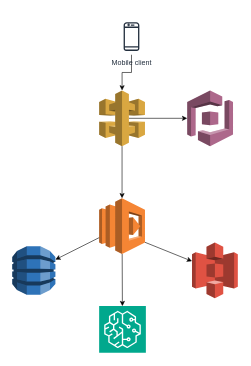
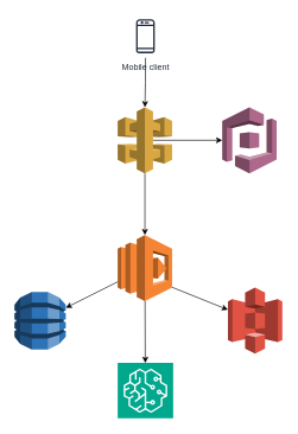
  <mxCell id="0" />
  <mxCell id="1" parent="0" />
  <mxCell id="2" value="" style="outlineConnect=0;dashed=0;verticalLabelPosition=bottom;verticalAlign=top;align=center;html=1;shape=mxgraph.aws3.dynamo_db;fillColor=#2E73B8;gradientColor=none;" vertex="1" parent="1"><mxGeometry x="20" y="410" width="72" height="81" as="geometry" /></mxCell>
  <mxCell id="3" value="" style="outlineConnect=0;dashed=0;verticalLabelPosition=bottom;verticalAlign=top;align=center;html=1;shape=mxgraph.aws3.cognito;fillColor=#AD688B;gradientColor=none;" vertex="1" parent="1"><mxGeometry x="312" y="150" width="76.5" height="93" as="geometry" /></mxCell>
  <mxCell id="4" value="" style="outlineConnect=0;dashed=0;verticalLabelPosition=bottom;verticalAlign=top;align=center;html=1;shape=mxgraph.aws3.s3;fillColor=#E05243;gradientColor=none;" vertex="1" parent="1"><mxGeometry x="320" y="404" width="76.5" height="93" as="geometry" /></mxCell>
  <mxCell id="5" value="" style="edgeStyle=orthogonalEdgeStyle;rounded=0;orthogonalLoop=1;jettySize=auto;html=1;" edge="1" parent="1" source="6" target="8"><mxGeometry relative="1" as="geometry" /></mxCell>
- <mxCell id="6" value="Mobile client" style="sketch=0;outlineConnect=0;fontColor=#232F3E;gradientColor=none;strokeColor=#232F3E;fillColor=#ffffff;dashed=0;verticalLabelPosition=bottom;verticalAlign=top;align=center;html=1;fontSize=12;fontStyle=0;aspect=fixed;shape=mxgraph.aws4.resourceIcon;resIcon=mxgraph.aws4.mobile_client;" vertex="1" parent="1"><mxGeometry x="189" y="30" width="60" height="60" as="geometry" /></mxCell>
+ <mxCell id="6" value="Mobile client" style="sketch=0;outlineConnect=0;fontColor=#232F3E;gradientColor=none;strokeColor=#232F3E;fillColor=#ffffff;dashed=0;verticalLabelPosition=bottom;verticalAlign=top;align=center;html=1;fontSize=12;fontStyle=0;aspect=fixed;shape=mxgraph.aws4.resourceIcon;resIcon=mxgraph.aws4.mobile_client;" vertex="1" parent="1"><mxGeometry x="174" y="20" width="60" height="60" as="geometry" /></mxCell>
  <mxCell id="7" style="edgeStyle=orthogonalEdgeStyle;rounded=0;orthogonalLoop=1;jettySize=auto;html=1;exitX=0.65;exitY=0.5;exitDx=0;exitDy=0;exitPerimeter=0;" edge="1" parent="1" source="8" target="3"><mxGeometry relative="1" as="geometry" /></mxCell>
  <mxCell id="8" value="" style="outlineConnect=0;dashed=0;verticalLabelPosition=bottom;verticalAlign=top;align=center;html=1;shape=mxgraph.aws3.api_gateway;fillColor=#D9A741;gradientColor=none;" vertex="1" parent="1"><mxGeometry x="165" y="150" width="76.5" height="93" as="geometry" /></mxCell>
  <mxCell id="9" value="" style="sketch=0;points=[[0,0,0],[0.25,0,0],[0.5,0,0],[0.75,0,0],[1,0,0],[0,1,0],[0.25,1,0],[0.5,1,0],[0.75,1,0],[1,1,0],[0,0.25,0],[0,0.5,0],[0,0.75,0],[1,0.25,0],[1,0.5,0],[1,0.75,0]];outlineConnect=0;fontColor=#232F3E;fillColor=#01A88D;strokeColor=#ffffff;dashed=0;verticalLabelPosition=bottom;verticalAlign=top;align=center;html=1;fontSize=12;fontStyle=0;aspect=fixed;shape=mxgraph.aws4.resourceIcon;resIcon=mxgraph.aws4.sagemaker;" vertex="1" parent="1"><mxGeometry x="165" y="510" width="78" height="78" as="geometry" /></mxCell>
  <mxCell id="10" value="" style="outlineConnect=0;dashed=0;verticalLabelPosition=bottom;verticalAlign=top;align=center;html=1;shape=mxgraph.aws3.lambda;fillColor=#F58534;gradientColor=none;" vertex="1" parent="1"><mxGeometry x="165" y="330" width="76.5" height="93" as="geometry" /></mxCell>
  <mxCell id="11" value="" style="endArrow=classic;html=1;rounded=0;exitX=1;exitY=0.79;exitDx=0;exitDy=0;exitPerimeter=0;" edge="1" parent="1" source="10" target="4"><mxGeometry width="50" height="50" relative="1" as="geometry"><mxPoint x="160" y="370" as="sourcePoint" /><mxPoint x="210" y="320" as="targetPoint" /></mxGeometry></mxCell>
  <mxCell id="12" value="" style="endArrow=classic;html=1;rounded=0;" edge="1" parent="1" source="10" target="2"><mxGeometry width="50" height="50" relative="1" as="geometry"><mxPoint x="160" y="370" as="sourcePoint" /><mxPoint x="210" y="320" as="targetPoint" /></mxGeometry></mxCell>
  <mxCell id="13" value="" style="endArrow=classic;html=1;rounded=0;" edge="1" parent="1" source="10" target="9"><mxGeometry width="50" height="50" relative="1" as="geometry"><mxPoint x="160" y="370" as="sourcePoint" /><mxPoint x="210" y="320" as="targetPoint" /></mxGeometry></mxCell>
  <mxCell id="14" value="" style="endArrow=classic;html=1;rounded=0;exitX=0.5;exitY=1;exitDx=0;exitDy=0;exitPerimeter=0;entryX=0.5;entryY=0;entryDx=0;entryDy=0;entryPerimeter=0;" edge="1" parent="1" source="8" target="10"><mxGeometry width="50" height="50" relative="1" as="geometry"><mxPoint x="280" y="270" as="sourcePoint" /><mxPoint x="220" y="340" as="targetPoint" /></mxGeometry></mxCell>
